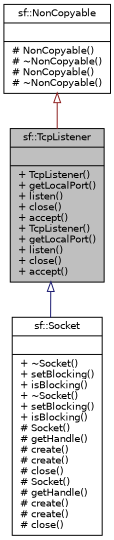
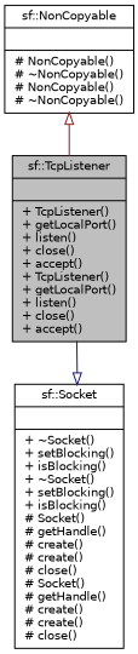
  digraph {
    node [color=black fillcolor=white fontname=Helvetica fontsize=10 shape=record style=filled]
    edge [arrowtail=onormal dir=back fontname=Helvetica fontsize=10 labelfontname=Helvetica labelfontsize=10 style=solid]
    n1 [fillcolor=grey75 fontcolor=black height=0.2 label="{sf::TcpListener\n||+ TcpListener()\l+ getLocalPort()\l+ listen()\l+ close()\l+ accept()\l+ TcpListener()\l+ getLocalPort()\l+ listen()\l+ close()\l+ accept()\l}" width=0.4]
    n2 [height=0.2 label="{sf::Socket\n||+ ~Socket()\l+ setBlocking()\l+ isBlocking()\l+ ~Socket()\l+ setBlocking()\l+ isBlocking()\l# Socket()\l# getHandle()\l# create()\l# create()\l# close()\l# Socket()\l# getHandle()\l# create()\l# create()\l# close()\l}" width=0.4]
    n3 [height=0.2 label="{sf::NonCopyable\n||# NonCopyable()\l# ~NonCopyable()\l# NonCopyable()\l# ~NonCopyable()\l}" width=0.4]
-   n1 -> n2 [color=midnightblue]
+   n2 -> n1 [color=midnightblue]
    n3 -> n1 [color=firebrick4]
  }
